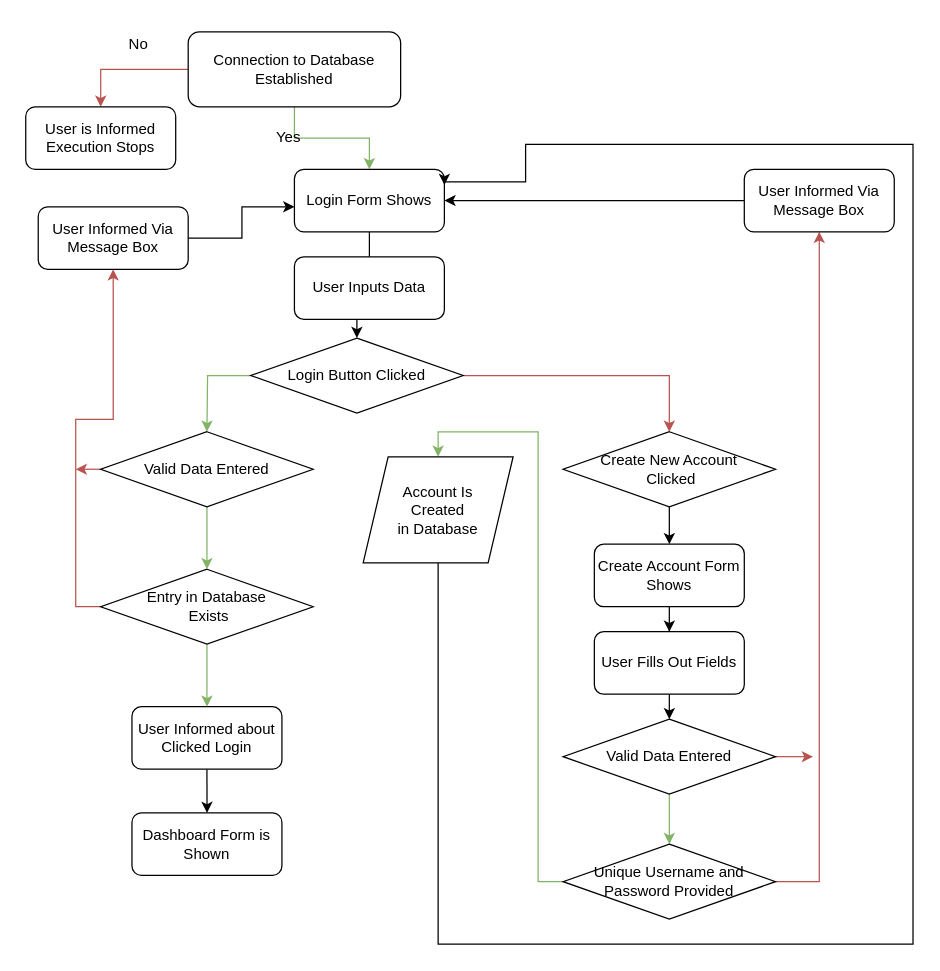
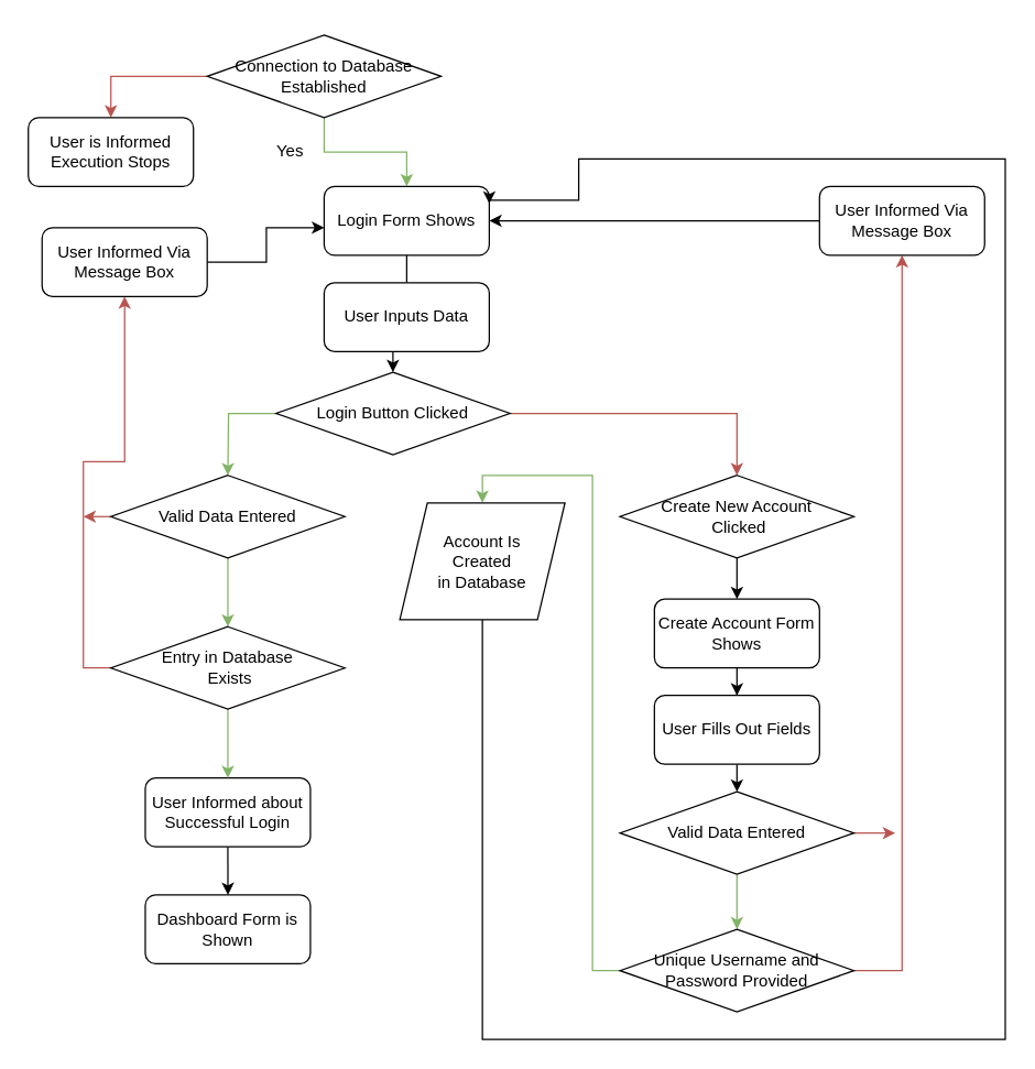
  <mxCell id="0" />
  <mxCell id="1" parent="0" />
  <mxCell id="2" style="edgeStyle=orthogonalEdgeStyle;rounded=0;orthogonalLoop=1;jettySize=auto;html=1;exitX=0;exitY=0.5;exitDx=0;exitDy=0;entryX=0.5;entryY=0;entryDx=0;entryDy=0;fillColor=#f8cecc;strokeColor=#b85450;" edge="1" parent="1" source="4" target="5"><mxGeometry relative="1" as="geometry" /></mxCell>
  <mxCell id="3" style="edgeStyle=orthogonalEdgeStyle;rounded=0;orthogonalLoop=1;jettySize=auto;html=1;exitX=0.5;exitY=1;exitDx=0;exitDy=0;entryX=0.5;entryY=0;entryDx=0;entryDy=0;fillColor=#d5e8d4;strokeColor=#82b366;" edge="1" parent="1" source="4" target="8"><mxGeometry relative="1" as="geometry" /></mxCell>
- <mxCell id="4" value="Connection to Database Established" style="whiteSpace=wrap;html=1;rounded=1;" vertex="1" parent="1"><mxGeometry x="150" y="25" width="170" height="60" as="geometry" /></mxCell>
+ <mxCell id="4" value="Connection to Database Established" style="rhombus;whiteSpace=wrap;html=1;" vertex="1" parent="1"><mxGeometry x="150" y="25" width="170" height="60" as="geometry" /></mxCell>
  <mxCell id="5" value="User is Informed&lt;br&gt;Execution Stops" style="rounded=1;whiteSpace=wrap;html=1;" vertex="1" parent="1"><mxGeometry x="20" y="85" width="120" height="50" as="geometry" /></mxCell>
- <mxCell id="6" value="No" style="text;html=1;align=center;verticalAlign=middle;resizable=0;points=[];autosize=1;strokeColor=none;fillColor=none;" vertex="1" parent="1"><mxGeometry x="90" y="20" width="40" height="30" as="geometry" /></mxCell>
  <mxCell id="7" style="edgeStyle=orthogonalEdgeStyle;rounded=0;orthogonalLoop=1;jettySize=auto;html=1;exitX=0.5;exitY=1;exitDx=0;exitDy=0;entryX=0.5;entryY=0;entryDx=0;entryDy=0;endArrow=none;" edge="1" parent="1" source="8" target="35"><mxGeometry relative="1" as="geometry" /></mxCell>
  <mxCell id="8" value="Login Form Shows" style="rounded=1;whiteSpace=wrap;html=1;" vertex="1" parent="1"><mxGeometry x="235" y="135" width="120" height="50" as="geometry" /></mxCell>
- <mxCell id="9" value="Yes" style="text;html=1;align=center;verticalAlign=middle;resizable=0;points=[];autosize=1;strokeColor=none;fillColor=none;" vertex="1" parent="1"><mxGeometry x="210" y="95" width="40" height="30" as="geometry" /></mxCell>
+ <mxCell id="9" value="Yes" style="text;html=1;align=center;verticalAlign=middle;resizable=0;points=[];autosize=1;strokeColor=none;fillColor=none;" vertex="1" parent="1"><mxGeometry x="190" y="95" width="40" height="30" as="geometry" /></mxCell>
  <mxCell id="10" style="edgeStyle=orthogonalEdgeStyle;rounded=0;orthogonalLoop=1;jettySize=auto;html=1;exitX=0;exitY=0.5;exitDx=0;exitDy=0;entryX=0.5;entryY=0;entryDx=0;entryDy=0;fillColor=#d5e8d4;strokeColor=#82b366;" edge="1" parent="1" source="12"><mxGeometry relative="1" as="geometry"><mxPoint x="165" y="345" as="targetPoint" /></mxGeometry></mxCell>
  <mxCell id="11" style="edgeStyle=orthogonalEdgeStyle;rounded=0;orthogonalLoop=1;jettySize=auto;html=1;exitX=1;exitY=0.5;exitDx=0;exitDy=0;entryX=0.5;entryY=0;entryDx=0;entryDy=0;fillColor=#f8cecc;strokeColor=#b85450;" edge="1" parent="1" source="12" target="22"><mxGeometry relative="1" as="geometry" /></mxCell>
  <mxCell id="12" value="Login Button Clicked" style="rhombus;whiteSpace=wrap;html=1;" vertex="1" parent="1"><mxGeometry x="200" y="270" width="170" height="60" as="geometry" /></mxCell>
  <mxCell id="13" style="edgeStyle=orthogonalEdgeStyle;rounded=0;orthogonalLoop=1;jettySize=auto;html=1;exitX=0.5;exitY=1;exitDx=0;exitDy=0;entryX=0.5;entryY=0;entryDx=0;entryDy=0;fillColor=#d5e8d4;strokeColor=#82b366;" edge="1" parent="1"><mxGeometry relative="1" as="geometry"><mxPoint x="165" y="405" as="sourcePoint" /><mxPoint x="165" y="455" as="targetPoint" /></mxGeometry></mxCell>
  <mxCell id="14" style="edgeStyle=orthogonalEdgeStyle;rounded=0;orthogonalLoop=1;jettySize=auto;html=1;exitX=0;exitY=0.5;exitDx=0;exitDy=0;fillColor=#f8cecc;strokeColor=#b85450;" edge="1" parent="1" source="15"><mxGeometry relative="1" as="geometry"><mxPoint x="60" y="375.235" as="targetPoint" /></mxGeometry></mxCell>
  <mxCell id="15" value="Valid Data Entered" style="rhombus;whiteSpace=wrap;html=1;" vertex="1" parent="1"><mxGeometry x="80" y="345" width="170" height="60" as="geometry" /></mxCell>
  <mxCell id="16" style="edgeStyle=orthogonalEdgeStyle;rounded=0;orthogonalLoop=1;jettySize=auto;html=1;exitX=0.5;exitY=1;exitDx=0;exitDy=0;" edge="1" parent="1"><mxGeometry relative="1" as="geometry"><mxPoint x="165" y="615" as="sourcePoint" /><mxPoint x="165.059" y="650" as="targetPoint" /></mxGeometry></mxCell>
- <mxCell id="17" value="User Informed about&lt;br&gt;Clicked Login" style="rounded=1;whiteSpace=wrap;html=1;" vertex="1" parent="1"><mxGeometry x="105" y="565" width="120" height="50" as="geometry" /></mxCell>
+ <mxCell id="17" value="User Informed about&lt;br&gt;Successful Login" style="rounded=1;whiteSpace=wrap;html=1;" vertex="1" parent="1"><mxGeometry x="105" y="565" width="120" height="50" as="geometry" /></mxCell>
  <mxCell id="18" style="edgeStyle=orthogonalEdgeStyle;rounded=0;orthogonalLoop=1;jettySize=auto;html=1;exitX=0.5;exitY=1;exitDx=0;exitDy=0;fillColor=#d5e8d4;strokeColor=#82b366;" edge="1" parent="1"><mxGeometry relative="1" as="geometry"><mxPoint x="165" y="515" as="sourcePoint" /><mxPoint x="165" y="565" as="targetPoint" /></mxGeometry></mxCell>
  <mxCell id="19" style="edgeStyle=orthogonalEdgeStyle;rounded=0;orthogonalLoop=1;jettySize=auto;html=1;exitX=0;exitY=0.5;exitDx=0;exitDy=0;entryX=0.5;entryY=1;entryDx=0;entryDy=0;fillColor=#f8cecc;strokeColor=#b85450;" edge="1" parent="1" source="20" target="33"><mxGeometry relative="1" as="geometry" /></mxCell>
  <mxCell id="20" value="Entry in Database&lt;br&gt;&amp;nbsp;Exists" style="rhombus;whiteSpace=wrap;html=1;" vertex="1" parent="1"><mxGeometry x="80" y="455" width="170" height="60" as="geometry" /></mxCell>
  <mxCell id="21" style="edgeStyle=orthogonalEdgeStyle;rounded=0;orthogonalLoop=1;jettySize=auto;html=1;exitX=0.5;exitY=1;exitDx=0;exitDy=0;entryX=0.5;entryY=0;entryDx=0;entryDy=0;" edge="1" parent="1" source="22" target="24"><mxGeometry relative="1" as="geometry" /></mxCell>
  <mxCell id="22" value="Create New Account&lt;br&gt;&amp;nbsp;Clicked" style="rhombus;whiteSpace=wrap;html=1;" vertex="1" parent="1"><mxGeometry x="450" y="345" width="170" height="60" as="geometry" /></mxCell>
  <mxCell id="23" style="edgeStyle=orthogonalEdgeStyle;rounded=0;orthogonalLoop=1;jettySize=auto;html=1;exitX=0.5;exitY=1;exitDx=0;exitDy=0;" edge="1" parent="1" source="24" target="39"><mxGeometry relative="1" as="geometry" /></mxCell>
  <mxCell id="24" value="Create Account Form Shows" style="rounded=1;whiteSpace=wrap;html=1;" vertex="1" parent="1"><mxGeometry x="475" y="435" width="120" height="50" as="geometry" /></mxCell>
  <mxCell id="25" value="Dashboard Form is Shown" style="rounded=1;whiteSpace=wrap;html=1;" vertex="1" parent="1"><mxGeometry x="105" y="650" width="120" height="50" as="geometry" /></mxCell>
  <mxCell id="26" style="edgeStyle=orthogonalEdgeStyle;rounded=0;orthogonalLoop=1;jettySize=auto;html=1;exitX=0.5;exitY=1;exitDx=0;exitDy=0;entryX=0.5;entryY=0;entryDx=0;entryDy=0;fillColor=#d5e8d4;strokeColor=#82b366;" edge="1" parent="1" source="28" target="31"><mxGeometry relative="1" as="geometry" /></mxCell>
  <mxCell id="27" style="edgeStyle=orthogonalEdgeStyle;rounded=0;orthogonalLoop=1;jettySize=auto;html=1;exitX=1;exitY=0.5;exitDx=0;exitDy=0;fillColor=#f8cecc;strokeColor=#b85450;" edge="1" parent="1" source="28"><mxGeometry relative="1" as="geometry"><mxPoint x="650" y="605" as="targetPoint" /></mxGeometry></mxCell>
  <mxCell id="28" value="Valid Data Entered" style="rhombus;whiteSpace=wrap;html=1;" vertex="1" parent="1"><mxGeometry x="450" y="575" width="170" height="60" as="geometry" /></mxCell>
  <mxCell id="29" style="edgeStyle=orthogonalEdgeStyle;rounded=0;orthogonalLoop=1;jettySize=auto;html=1;exitX=1;exitY=0.5;exitDx=0;exitDy=0;entryX=0.5;entryY=1;entryDx=0;entryDy=0;fillColor=#f8cecc;strokeColor=#b85450;" edge="1" parent="1" source="31" target="37"><mxGeometry relative="1" as="geometry" /></mxCell>
  <mxCell id="30" style="edgeStyle=orthogonalEdgeStyle;rounded=0;orthogonalLoop=1;jettySize=auto;html=1;exitX=0;exitY=0.5;exitDx=0;exitDy=0;entryX=0.5;entryY=0;entryDx=0;entryDy=0;fillColor=#d5e8d4;strokeColor=#82b366;" edge="1" parent="1" source="31" target="41"><mxGeometry relative="1" as="geometry" /></mxCell>
  <mxCell id="31" value="Unique Username and Password Provided" style="rhombus;whiteSpace=wrap;html=1;" vertex="1" parent="1"><mxGeometry x="450" y="675" width="170" height="60" as="geometry" /></mxCell>
  <mxCell id="32" style="edgeStyle=orthogonalEdgeStyle;rounded=0;orthogonalLoop=1;jettySize=auto;html=1;exitX=1;exitY=0.5;exitDx=0;exitDy=0;" edge="1" parent="1" source="33"><mxGeometry relative="1" as="geometry"><mxPoint x="235" y="165" as="targetPoint" /><Array as="points"><mxPoint x="193" y="190" /><mxPoint x="193" y="165" /><mxPoint x="235" y="165" /></Array></mxGeometry></mxCell>
  <mxCell id="33" value="User Informed Via Message Box" style="rounded=1;whiteSpace=wrap;html=1;" vertex="1" parent="1"><mxGeometry x="30" y="165" width="120" height="50" as="geometry" /></mxCell>
  <mxCell id="34" style="edgeStyle=orthogonalEdgeStyle;rounded=0;orthogonalLoop=1;jettySize=auto;html=1;exitX=0.5;exitY=1;exitDx=0;exitDy=0;entryX=0.5;entryY=0;entryDx=0;entryDy=0;" edge="1" parent="1" source="35" target="12"><mxGeometry relative="1" as="geometry" /></mxCell>
  <mxCell id="35" value="User Inputs Data" style="rounded=1;whiteSpace=wrap;html=1;" vertex="1" parent="1"><mxGeometry x="235" y="205" width="120" height="50" as="geometry" /></mxCell>
  <mxCell id="36" style="edgeStyle=orthogonalEdgeStyle;rounded=0;orthogonalLoop=1;jettySize=auto;html=1;exitX=0;exitY=0.5;exitDx=0;exitDy=0;entryX=1;entryY=0.5;entryDx=0;entryDy=0;" edge="1" parent="1" source="37" target="8"><mxGeometry relative="1" as="geometry" /></mxCell>
  <mxCell id="37" value="User Informed Via Message Box" style="rounded=1;whiteSpace=wrap;html=1;" vertex="1" parent="1"><mxGeometry x="595" y="135" width="120" height="50" as="geometry" /></mxCell>
  <mxCell id="38" style="edgeStyle=orthogonalEdgeStyle;rounded=0;orthogonalLoop=1;jettySize=auto;html=1;exitX=0.5;exitY=1;exitDx=0;exitDy=0;entryX=0.5;entryY=0;entryDx=0;entryDy=0;" edge="1" parent="1" source="39" target="28"><mxGeometry relative="1" as="geometry" /></mxCell>
  <mxCell id="39" value="User Fills Out Fields" style="rounded=1;whiteSpace=wrap;html=1;" vertex="1" parent="1"><mxGeometry x="475" y="505" width="120" height="50" as="geometry" /></mxCell>
  <mxCell id="40" style="edgeStyle=orthogonalEdgeStyle;rounded=0;orthogonalLoop=1;jettySize=auto;html=1;exitX=0.5;exitY=1;exitDx=0;exitDy=0;entryX=1;entryY=0.25;entryDx=0;entryDy=0;" edge="1" parent="1" source="41" target="8"><mxGeometry relative="1" as="geometry"><mxPoint x="360" y="145" as="targetPoint" /><Array as="points"><mxPoint x="350" y="755" /><mxPoint x="730" y="755" /><mxPoint x="730" y="115" /><mxPoint x="420" y="115" /><mxPoint x="420" y="145" /><mxPoint x="355" y="145" /></Array></mxGeometry></mxCell>
  <mxCell id="41" value="Account Is&lt;br&gt;Created&lt;br&gt;in Database" style="shape=parallelogram;perimeter=parallelogramPerimeter;whiteSpace=wrap;html=1;fixedSize=1;" vertex="1" parent="1"><mxGeometry x="290" y="365" width="120" height="85" as="geometry" /></mxCell>
